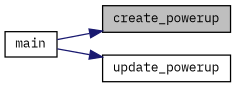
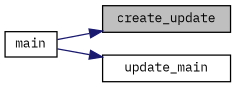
  digraph {
    fontname="IBM Plex Mono"
    rankdir=RL
    node [color=black fillcolor=white fontname="IBM Plex Mono" fontsize=10 shape=record style=filled]
    edge [color=midnightblue dir=back fontname="IBM Plex Mono" fontsize=10 labelfontname=Helvetica labelfontsize=10 style=solid]
-   n1 [fillcolor=grey75 fontcolor=black height=0.2 label=create_powerup width=0.4]
+   n1 [fillcolor=grey75 fontcolor=black height=0.2 label=create_update width=0.4]
    n2 [height=0.2 label=main width=0.4]
-   n3 [height=0.2 label=update_powerup width=0.4]
+   n3 [height=0.2 label=update_main width=0.4]
    n1 -> n2
    n3 -> n2
  }
